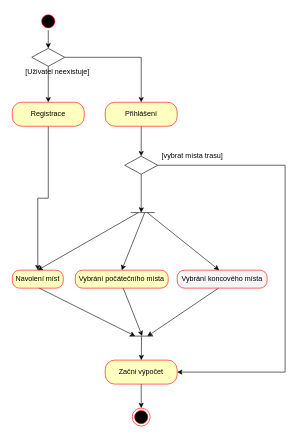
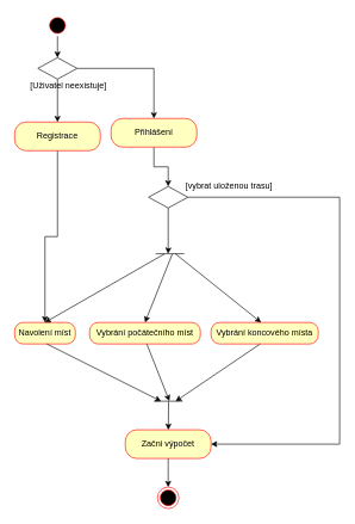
  <mxCell id="0" />
  <mxCell id="1" parent="0" />
  <mxCell id="2" value="" style="ellipse;html=1;shape=endState;fillColor=#000000;strokeColor=#ff0000;" vertex="1" parent="1"><mxGeometry x="220" y="680" width="30" height="30" as="geometry" /></mxCell>
  <mxCell id="3" style="edgeStyle=orthogonalEdgeStyle;rounded=0;orthogonalLoop=1;jettySize=auto;html=1;" edge="1" parent="1" source="4" target="15"><mxGeometry relative="1" as="geometry" /></mxCell>
  <mxCell id="4" value="Registrace" style="rounded=1;whiteSpace=wrap;html=1;arcSize=40;fontColor=#000000;fillColor=#ffffc0;strokeColor=#ff0000;" vertex="1" parent="1"><mxGeometry x="20" y="170" width="120" height="40" as="geometry" /></mxCell>
  <mxCell id="5" value="" style="ellipse;html=1;shape=startState;fillColor=#000000;strokeColor=#ff0000;" vertex="1" parent="1"><mxGeometry x="65" y="20" width="30" height="30" as="geometry" /></mxCell>
  <mxCell id="6" style="edgeStyle=orthogonalEdgeStyle;rounded=0;orthogonalLoop=1;jettySize=auto;html=1;entryX=0.5;entryY=0;entryDx=0;entryDy=0;" edge="1" parent="1" source="8" target="4"><mxGeometry relative="1" as="geometry" /></mxCell>
  <mxCell id="7" style="edgeStyle=orthogonalEdgeStyle;rounded=0;orthogonalLoop=1;jettySize=auto;html=1;entryX=0.5;entryY=0;entryDx=0;entryDy=0;" edge="1" parent="1" source="8" target="12"><mxGeometry relative="1" as="geometry" /></mxCell>
  <mxCell id="8" value="" style="rhombus;whiteSpace=wrap;html=1;" vertex="1" parent="1"><mxGeometry x="52.5" y="80" width="55" height="30" as="geometry" /></mxCell>
  <mxCell id="9" style="edgeStyle=orthogonalEdgeStyle;rounded=0;orthogonalLoop=1;jettySize=auto;html=1;entryX=0.5;entryY=0;entryDx=0;entryDy=0;exitX=0.5;exitY=1;exitDx=0;exitDy=0;" edge="1" parent="1" source="5" target="8"><mxGeometry relative="1" as="geometry"><mxPoint x="80" y="150" as="sourcePoint" /></mxGeometry></mxCell>
  <mxCell id="10" value="[Uživatel neexistuje]" style="text;html=1;align=center;verticalAlign=middle;resizable=0;points=[];autosize=1;strokeColor=none;fillColor=none;" vertex="1" parent="1"><mxGeometry x="30" y="105" width="130" height="30" as="geometry" /></mxCell>
  <mxCell id="11" style="edgeStyle=orthogonalEdgeStyle;rounded=0;orthogonalLoop=1;jettySize=auto;html=1;entryX=0.5;entryY=0;entryDx=0;entryDy=0;" edge="1" parent="1" source="12" target="26"><mxGeometry relative="1" as="geometry" /></mxCell>
- <mxCell id="12" value="Přihlášení" style="rounded=1;whiteSpace=wrap;html=1;arcSize=40;fontColor=#000000;fillColor=#ffffc0;strokeColor=#ff0000;" vertex="1" parent="1"><mxGeometry x="175" y="170" width="120" height="40" as="geometry" /></mxCell>
+ <mxCell id="12" value="Přihlášení" style="rounded=1;whiteSpace=wrap;html=1;arcSize=40;fontColor=#000000;fillColor=#ffffc0;strokeColor=#ff0000;" vertex="1" parent="1"><mxGeometry x="155" y="165" width="120" height="40" as="geometry" /></mxCell>
  <mxCell id="13" value="" style="line;strokeWidth=1;fillColor=none;align=left;verticalAlign=middle;spacingTop=-1;spacingLeft=3;spacingRight=3;rotatable=0;labelPosition=right;points=[];portConstraint=eastwest;strokeColor=inherit;" vertex="1" parent="1"><mxGeometry x="217.5" y="350" width="40" height="8" as="geometry" /></mxCell>
  <mxCell id="14" value="" style="line;strokeWidth=1;fillColor=none;align=left;verticalAlign=middle;spacingTop=-1;spacingLeft=3;spacingRight=3;rotatable=0;labelPosition=right;points=[];portConstraint=eastwest;strokeColor=inherit;" vertex="1" parent="1"><mxGeometry x="215" y="540" width="40" height="40" as="geometry" /></mxCell>
  <mxCell id="15" value="Navolení míst" style="rounded=1;whiteSpace=wrap;html=1;arcSize=40;fontColor=#000000;fillColor=#ffffc0;strokeColor=#ff0000;" vertex="1" parent="1"><mxGeometry x="20" y="450" width="85" height="30" as="geometry" /></mxCell>
- <mxCell id="16" value="Vybrání počátečního místa" style="rounded=1;whiteSpace=wrap;html=1;arcSize=40;fontColor=#000000;fillColor=#ffffc0;strokeColor=#ff0000;" vertex="1" parent="1"><mxGeometry x="125" y="450" width="155" height="30" as="geometry" /></mxCell>
- <mxCell id="17" value="Vybrání koncového místa" style="rounded=1;whiteSpace=wrap;html=1;arcSize=40;fontColor=#000000;fillColor=#f5f5f5;strokeColor=#ff0000;" vertex="1" parent="1"><mxGeometry x="295" y="450" width="150" height="30" as="geometry" /></mxCell>
+ <mxCell id="16" value="Vybrání počátečního míst" style="rounded=1;whiteSpace=wrap;html=1;arcSize=40;fontColor=#000000;fillColor=#ffffc0;strokeColor=#ff0000;" vertex="1" parent="1"><mxGeometry x="125" y="450" width="155" height="30" as="geometry" /></mxCell>
+ <mxCell id="17" value="Vybrání koncového místa" style="rounded=1;whiteSpace=wrap;html=1;arcSize=40;fontColor=#000000;fillColor=#ffffc0;strokeColor=#ff0000;" vertex="1" parent="1"><mxGeometry x="295" y="450" width="150" height="30" as="geometry" /></mxCell>
  <mxCell id="18" value="" style="endArrow=classic;html=1;rounded=0;exitX=0.309;exitY=0.522;exitDx=0;exitDy=0;exitPerimeter=0;entryX=0.5;entryY=0;entryDx=0;entryDy=0;" edge="1" parent="1" source="13" target="15"><mxGeometry width="50" height="50" relative="1" as="geometry"><mxPoint x="225" y="358" as="sourcePoint" /><mxPoint x="145" y="458" as="targetPoint" /></mxGeometry></mxCell>
  <mxCell id="19" value="" style="endArrow=classic;html=1;rounded=0;exitX=0.583;exitY=0.514;exitDx=0;exitDy=0;exitPerimeter=0;entryX=0.5;entryY=0;entryDx=0;entryDy=0;" edge="1" parent="1" source="13" target="16"><mxGeometry width="50" height="50" relative="1" as="geometry"><mxPoint x="241.94" y="363.368" as="sourcePoint" /><mxPoint x="72.5" y="460" as="targetPoint" /></mxGeometry></mxCell>
  <mxCell id="20" value="" style="endArrow=classic;html=1;rounded=0;entryX=0.467;entryY=0;entryDx=0;entryDy=0;entryPerimeter=0;" edge="1" parent="1" target="17"><mxGeometry width="50" height="50" relative="1" as="geometry"><mxPoint x="245" y="354" as="sourcePoint" /><mxPoint x="212.5" y="460" as="targetPoint" /></mxGeometry></mxCell>
  <mxCell id="21" value="" style="endArrow=classic;html=1;rounded=0;exitX=0.583;exitY=0.514;exitDx=0;exitDy=0;exitPerimeter=0;entryX=0.25;entryY=0.5;entryDx=0;entryDy=0;entryPerimeter=0;" edge="1" parent="1" target="14"><mxGeometry width="50" height="50" relative="1" as="geometry"><mxPoint x="65" y="480.002" as="sourcePoint" /><mxPoint x="26.68" y="575.89" as="targetPoint" /></mxGeometry></mxCell>
  <mxCell id="22" value="" style="endArrow=classic;html=1;rounded=0;exitX=0.583;exitY=0.514;exitDx=0;exitDy=0;exitPerimeter=0;entryX=0.542;entryY=0.494;entryDx=0;entryDy=0;entryPerimeter=0;" edge="1" parent="1" target="14"><mxGeometry width="50" height="50" relative="1" as="geometry"><mxPoint x="205" y="480.002" as="sourcePoint" /><mxPoint x="365" y="560" as="targetPoint" /></mxGeometry></mxCell>
  <mxCell id="23" value="" style="endArrow=classic;html=1;rounded=0;exitX=0.457;exitY=1.006;exitDx=0;exitDy=0;exitPerimeter=0;entryX=0.758;entryY=0.504;entryDx=0;entryDy=0;entryPerimeter=0;" edge="1" parent="1" source="17" target="14"><mxGeometry width="50" height="50" relative="1" as="geometry"><mxPoint x="85" y="500.002" as="sourcePoint" /><mxPoint x="245" y="580" as="targetPoint" /></mxGeometry></mxCell>
  <mxCell id="24" style="edgeStyle=orthogonalEdgeStyle;rounded=0;orthogonalLoop=1;jettySize=auto;html=1;entryX=0.432;entryY=0.485;entryDx=0;entryDy=0;entryPerimeter=0;" edge="1" parent="1" source="26" target="13"><mxGeometry relative="1" as="geometry"><mxPoint x="235" y="350" as="targetPoint" /><Array as="points"><mxPoint x="235" y="350" /><mxPoint x="235" y="350" /></Array></mxGeometry></mxCell>
  <mxCell id="25" style="edgeStyle=orthogonalEdgeStyle;rounded=0;orthogonalLoop=1;jettySize=auto;html=1;entryX=1;entryY=0.5;entryDx=0;entryDy=0;" edge="1" parent="1" source="26" target="28"><mxGeometry relative="1" as="geometry"><mxPoint x="455" y="630" as="targetPoint" /><Array as="points"><mxPoint x="475" y="275" /><mxPoint x="475" y="620" /></Array></mxGeometry></mxCell>
  <mxCell id="26" value="" style="rhombus;whiteSpace=wrap;html=1;" vertex="1" parent="1"><mxGeometry x="207.5" y="260" width="55" height="30" as="geometry" /></mxCell>
  <mxCell id="27" style="edgeStyle=orthogonalEdgeStyle;rounded=0;orthogonalLoop=1;jettySize=auto;html=1;entryX=0.5;entryY=0;entryDx=0;entryDy=0;" edge="1" parent="1" source="28" target="2"><mxGeometry relative="1" as="geometry" /></mxCell>
  <mxCell id="28" value="Začni výpočet" style="rounded=1;whiteSpace=wrap;html=1;arcSize=40;fontColor=#000000;fillColor=#ffffc0;strokeColor=#ff0000;" vertex="1" parent="1"><mxGeometry x="175" y="600" width="120" height="40" as="geometry" /></mxCell>
  <mxCell id="29" value="" style="endArrow=classic;html=1;rounded=0;exitX=0.513;exitY=0.509;exitDx=0;exitDy=0;exitPerimeter=0;" edge="1" parent="1" source="14" target="28"><mxGeometry width="50" height="50" relative="1" as="geometry"><mxPoint x="215" y="380" as="sourcePoint" /><mxPoint x="265" y="330" as="targetPoint" /></mxGeometry></mxCell>
- <mxCell id="30" value="[vybrat místa trasu]" style="text;html=1;align=center;verticalAlign=middle;resizable=0;points=[];autosize=1;strokeColor=none;fillColor=none;" vertex="1" parent="1"><mxGeometry x="250" y="245" width="140" height="30" as="geometry" /></mxCell>
+ <mxCell id="30" value="[vybrat uloženou trasu]" style="text;html=1;align=center;verticalAlign=middle;resizable=0;points=[];autosize=1;strokeColor=none;fillColor=none;" vertex="1" parent="1"><mxGeometry x="250" y="245" width="140" height="30" as="geometry" /></mxCell>
